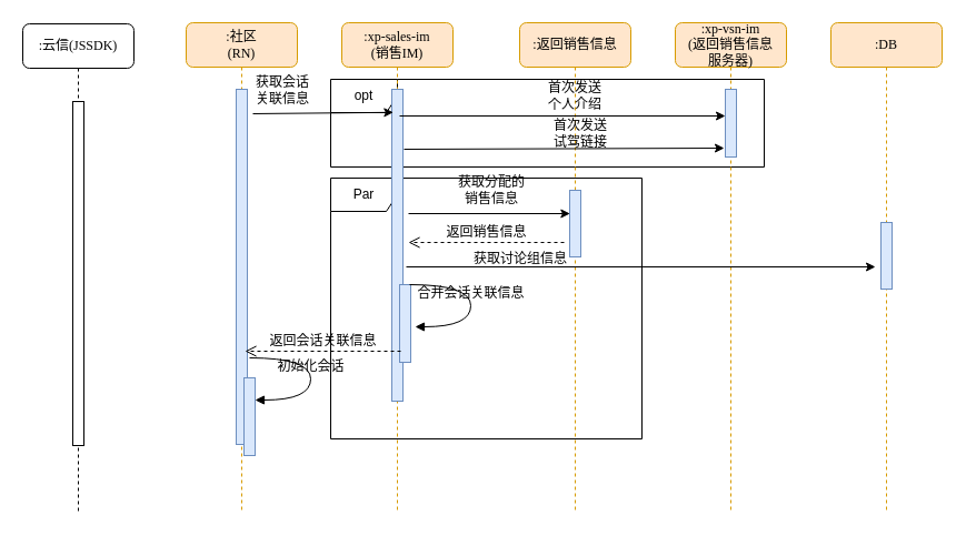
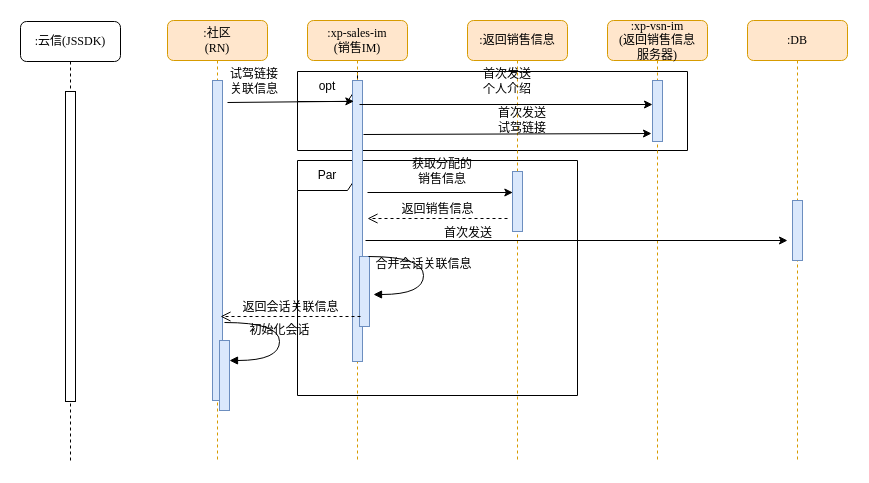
  <mxCell id="0" />
  <mxCell id="1" parent="0" />
  <mxCell id="2" value="opt" style="shape=umlFrame;whiteSpace=wrap;html=1;" vertex="1" parent="1"><mxGeometry x="297" y="71" width="390" height="79" as="geometry" /></mxCell>
  <mxCell id="3" value="Par" style="shape=umlFrame;whiteSpace=wrap;html=1;" vertex="1" parent="1"><mxGeometry x="297" y="160" width="280" height="235" as="geometry" /></mxCell>
  <mxCell id="4" value=":xp-sales-im&lt;br&gt;(销售IM)" style="shape=umlLifeline;perimeter=lifelinePerimeter;whiteSpace=wrap;html=1;container=1;collapsible=0;recursiveResize=0;outlineConnect=0;rounded=1;shadow=0;comic=0;labelBackgroundColor=none;strokeWidth=1;fontFamily=Verdana;fontSize=12;align=center;fillColor=#ffe6cc;strokeColor=#d79b00;" parent="1" vertex="1"><mxGeometry x="307" y="20" width="100" height="440" as="geometry" /></mxCell>
  <mxCell id="5" value="" style="html=1;points=[];perimeter=orthogonalPerimeter;rounded=0;shadow=0;comic=0;labelBackgroundColor=none;strokeWidth=1;fontFamily=Verdana;fontSize=12;align=center;fillColor=#dae8fc;strokeColor=#6c8ebf;" vertex="1" parent="4"><mxGeometry x="45" y="60" width="10" height="281" as="geometry" /></mxCell>
  <mxCell id="6" value=":返回销售信息" style="shape=umlLifeline;perimeter=lifelinePerimeter;whiteSpace=wrap;html=1;container=1;collapsible=0;recursiveResize=0;outlineConnect=0;rounded=1;shadow=0;comic=0;labelBackgroundColor=none;strokeWidth=1;fontFamily=Verdana;fontSize=12;align=center;fillColor=#ffe6cc;strokeColor=#d79b00;" parent="1" vertex="1"><mxGeometry x="467" y="20" width="100" height="440" as="geometry" /></mxCell>
  <mxCell id="7" value="" style="html=1;points=[];perimeter=orthogonalPerimeter;rounded=0;shadow=0;comic=0;labelBackgroundColor=none;strokeWidth=1;fontFamily=Verdana;fontSize=12;align=center;fillColor=#dae8fc;strokeColor=#6c8ebf;" parent="6" vertex="1"><mxGeometry x="45" y="151" width="10" height="60" as="geometry" /></mxCell>
  <mxCell id="8" value=":xp-vsn-im&lt;br&gt;(返回销售信息&lt;br&gt;服务器)" style="shape=umlLifeline;perimeter=lifelinePerimeter;whiteSpace=wrap;html=1;container=1;collapsible=0;recursiveResize=0;outlineConnect=0;rounded=1;shadow=0;comic=0;labelBackgroundColor=none;strokeWidth=1;fontFamily=Verdana;fontSize=12;align=center;fillColor=#ffe6cc;strokeColor=#d79b00;" parent="1" vertex="1"><mxGeometry x="607" y="20" width="100" height="440" as="geometry" /></mxCell>
  <mxCell id="9" value="" style="html=1;points=[];perimeter=orthogonalPerimeter;rounded=0;shadow=0;comic=0;labelBackgroundColor=none;strokeWidth=1;fontFamily=Verdana;fontSize=12;align=center;fillColor=#dae8fc;strokeColor=#6c8ebf;" parent="8" vertex="1"><mxGeometry x="45" y="60" width="10" height="61" as="geometry" /></mxCell>
  <mxCell id="10" value=":DB" style="shape=umlLifeline;perimeter=lifelinePerimeter;whiteSpace=wrap;html=1;container=1;collapsible=0;recursiveResize=0;outlineConnect=0;rounded=1;shadow=0;comic=0;labelBackgroundColor=none;strokeWidth=1;fontFamily=Verdana;fontSize=12;align=center;fillColor=#ffe6cc;strokeColor=#d79b00;" parent="1" vertex="1"><mxGeometry x="747" y="20" width="100" height="440" as="geometry" /></mxCell>
  <mxCell id="11" value=":社区&lt;br&gt;(RN)" style="shape=umlLifeline;perimeter=lifelinePerimeter;whiteSpace=wrap;html=1;container=1;collapsible=0;recursiveResize=0;outlineConnect=0;rounded=1;shadow=0;comic=0;labelBackgroundColor=none;strokeWidth=1;fontFamily=Verdana;fontSize=12;align=center;fillColor=#ffe6cc;strokeColor=#d79b00;" parent="1" vertex="1"><mxGeometry x="167" y="20" width="100" height="440" as="geometry" /></mxCell>
  <mxCell id="12" value="" style="html=1;points=[];perimeter=orthogonalPerimeter;rounded=0;shadow=0;comic=0;labelBackgroundColor=none;strokeWidth=1;fontFamily=Verdana;fontSize=12;align=center;fillColor=#dae8fc;strokeColor=#6c8ebf;" parent="11" vertex="1"><mxGeometry x="45" y="60" width="10" height="320" as="geometry" /></mxCell>
  <mxCell id="13" value="" style="html=1;points=[];perimeter=orthogonalPerimeter;rounded=0;shadow=0;comic=0;labelBackgroundColor=none;strokeWidth=1;fontFamily=Verdana;fontSize=12;align=center;fillColor=#dae8fc;strokeColor=#6c8ebf;" parent="1" vertex="1"><mxGeometry x="792" y="200" width="10" height="60" as="geometry" /></mxCell>
  <mxCell id="14" value="返回销售信息" style="html=1;verticalAlign=bottom;endArrow=open;dashed=1;endSize=8;labelBackgroundColor=none;fontFamily=Verdana;fontSize=12;edgeStyle=elbowEdgeStyle;elbow=vertical;" parent="1" edge="1"><mxGeometry relative="1" as="geometry"><mxPoint x="367" y="218" as="targetPoint" /><Array as="points"><mxPoint x="445" y="218" /><mxPoint x="475" y="218" /></Array><mxPoint x="507" y="218" as="sourcePoint" /></mxGeometry></mxCell>
  <mxCell id="15" value="初始化会话" style="html=1;verticalAlign=bottom;endArrow=block;labelBackgroundColor=none;fontFamily=Verdana;fontSize=12;elbow=vertical;edgeStyle=orthogonalEdgeStyle;curved=1;entryX=1;entryY=0.286;entryPerimeter=0;exitX=1.038;exitY=0.345;exitPerimeter=0;" parent="1" edge="1"><mxGeometry relative="1" as="geometry"><mxPoint x="224" y="322" as="sourcePoint" /><mxPoint x="229" y="360" as="targetPoint" /><Array as="points"><mxPoint x="279" y="322" /><mxPoint x="279" y="360" /></Array></mxGeometry></mxCell>
  <mxCell id="16" value="" style="html=1;points=[];perimeter=orthogonalPerimeter;rounded=0;shadow=0;comic=0;labelBackgroundColor=none;strokeWidth=1;fontFamily=Verdana;fontSize=12;align=center;fillColor=#dae8fc;strokeColor=#6c8ebf;" parent="1" vertex="1"><mxGeometry x="219" y="340" width="10" height="70" as="geometry" /></mxCell>
  <mxCell id="17" value=":云信(JSSDK)" style="shape=umlLifeline;perimeter=lifelinePerimeter;whiteSpace=wrap;html=1;container=1;collapsible=0;recursiveResize=0;outlineConnect=0;rounded=1;shadow=0;comic=0;labelBackgroundColor=none;strokeWidth=1;fontFamily=Verdana;fontSize=12;align=center;" parent="1" vertex="1"><mxGeometry x="20" y="21" width="100" height="440" as="geometry" /></mxCell>
  <mxCell id="18" value="" style="html=1;points=[];perimeter=orthogonalPerimeter;rounded=0;shadow=0;comic=0;labelBackgroundColor=none;strokeWidth=1;fontFamily=Verdana;fontSize=12;align=center;" parent="17" vertex="1"><mxGeometry x="45" y="70" width="10" height="310" as="geometry" /></mxCell>
  <mxCell id="19" value="" style="endArrow=classic;html=1;entryX=0.133;entryY=0.45;entryDx=0;entryDy=0;entryPerimeter=0;" edge="1" parent="1"><mxGeometry width="50" height="50" relative="1" as="geometry"><mxPoint x="367" y="192" as="sourcePoint" /><mxPoint x="512.33" y="192" as="targetPoint" /></mxGeometry></mxCell>
  <mxCell id="20" value="获取分配的销售信息" style="text;html=1;strokeColor=none;fillColor=none;align=center;verticalAlign=middle;whiteSpace=wrap;rounded=0;" vertex="1" parent="1"><mxGeometry x="407" y="161" width="70" height="20" as="geometry" /></mxCell>
  <mxCell id="21" value="" style="html=1;points=[];perimeter=orthogonalPerimeter;rounded=0;shadow=0;comic=0;labelBackgroundColor=none;strokeWidth=1;fontFamily=Verdana;fontSize=12;align=center;fillColor=#dae8fc;strokeColor=#6c8ebf;" vertex="1" parent="1"><mxGeometry x="359" y="256" width="10" height="70" as="geometry" /></mxCell>
  <mxCell id="22" value="合并会话关联信息" style="html=1;verticalAlign=bottom;endArrow=block;labelBackgroundColor=none;fontFamily=Verdana;fontSize=12;elbow=vertical;edgeStyle=orthogonalEdgeStyle;curved=1;entryX=1;entryY=0.286;entryPerimeter=0;exitX=1.038;exitY=0.345;exitPerimeter=0;" edge="1" parent="1"><mxGeometry relative="1" as="geometry"><mxPoint x="368" y="256" as="sourcePoint" /><mxPoint x="373" y="294" as="targetPoint" /><Array as="points"><mxPoint x="423" y="256" /><mxPoint x="423" y="294" /></Array></mxGeometry></mxCell>
  <mxCell id="23" value="" style="endArrow=classic;html=1;" edge="1" parent="1"><mxGeometry width="50" height="50" relative="1" as="geometry"><mxPoint x="365" y="240" as="sourcePoint" /><mxPoint x="787" y="240" as="targetPoint" /></mxGeometry></mxCell>
- <mxCell id="24" value="获取讨论组信息" style="text;html=1;strokeColor=none;fillColor=none;align=center;verticalAlign=middle;whiteSpace=wrap;rounded=0;" vertex="1" parent="1"><mxGeometry x="423" y="223" width="90" height="20" as="geometry" /></mxCell>
+ <mxCell id="24" value="首次发送" style="text;html=1;strokeColor=none;fillColor=none;align=center;verticalAlign=middle;whiteSpace=wrap;rounded=0;" vertex="1" parent="1"><mxGeometry x="423" y="223" width="90" height="20" as="geometry" /></mxCell>
  <mxCell id="25" value="返回会话关联信息" style="html=1;verticalAlign=bottom;endArrow=open;dashed=1;endSize=8;labelBackgroundColor=none;fontFamily=Verdana;fontSize=12;edgeStyle=elbowEdgeStyle;elbow=vertical;" edge="1" parent="1"><mxGeometry relative="1" as="geometry"><mxPoint x="220" y="316" as="targetPoint" /><Array as="points"><mxPoint x="298" y="316" /><mxPoint x="328" y="316" /></Array><mxPoint x="360" y="316" as="sourcePoint" /></mxGeometry></mxCell>
- <mxCell id="26" value="获取会话&lt;br&gt;关联信息" style="text;html=1;strokeColor=none;fillColor=none;align=center;verticalAlign=middle;whiteSpace=wrap;rounded=0;" vertex="1" parent="1"><mxGeometry x="214" y="71" width="80" height="20" as="geometry" /></mxCell>
+ <mxCell id="26" value="试驾链接&lt;br&gt;关联信息" style="text;html=1;strokeColor=none;fillColor=none;align=center;verticalAlign=middle;whiteSpace=wrap;rounded=0;" vertex="1" parent="1"><mxGeometry x="214" y="71" width="80" height="20" as="geometry" /></mxCell>
  <mxCell id="27" value="" style="endArrow=classic;html=1;entryX=0.133;entryY=0.074;entryDx=0;entryDy=0;entryPerimeter=0;" edge="1" parent="1" target="5"><mxGeometry width="50" height="50" relative="1" as="geometry"><mxPoint x="227" y="102" as="sourcePoint" /><mxPoint x="347" y="102" as="targetPoint" /></mxGeometry></mxCell>
  <mxCell id="28" value="" style="endArrow=classic;html=1;" edge="1" parent="1" target="9"><mxGeometry width="50" height="50" relative="1" as="geometry"><mxPoint x="359" y="104" as="sourcePoint" /><mxPoint x="647" y="103" as="targetPoint" /></mxGeometry></mxCell>
- <mxCell id="29" value="首次发送&lt;br&gt;个人介绍" style="text;html=1;strokeColor=none;fillColor=none;align=center;verticalAlign=middle;whiteSpace=wrap;rounded=0;" vertex="1" parent="1"><mxGeometry x="477" y="76" width="80" height="20" as="geometry" /></mxCell>
+ <mxCell id="29" value="首次发送&lt;br&gt;个人介绍" style="text;html=1;strokeColor=none;fillColor=none;align=center;verticalAlign=middle;whiteSpace=wrap;rounded=0;" vertex="1" parent="1"><mxGeometry x="467" y="71" width="80" height="20" as="geometry" /></mxCell>
  <mxCell id="30" value="" style="endArrow=classic;html=1;" edge="1" parent="1"><mxGeometry width="50" height="50" relative="1" as="geometry"><mxPoint x="363" y="134" as="sourcePoint" /><mxPoint x="651" y="133" as="targetPoint" /></mxGeometry></mxCell>
  <mxCell id="31" value="首次发送&lt;br&gt;试驾链接" style="text;html=1;strokeColor=none;fillColor=none;align=center;verticalAlign=middle;whiteSpace=wrap;rounded=0;" vertex="1" parent="1"><mxGeometry x="482" y="110" width="80" height="20" as="geometry" /></mxCell>
